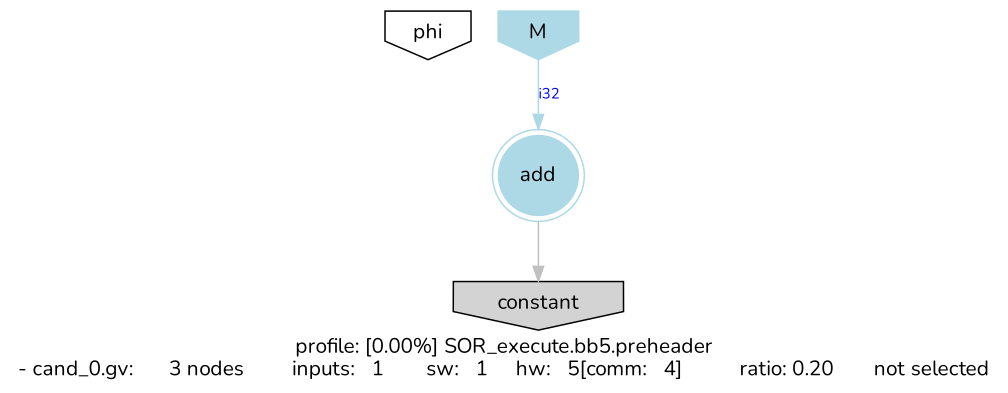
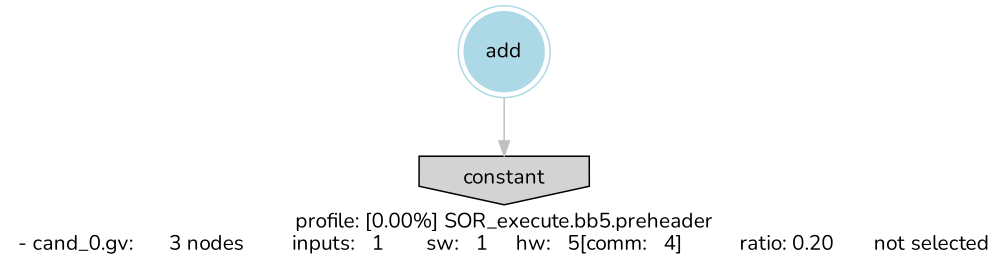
  digraph {
    fontname=Nunito
    label="profile: [0.00%] SOR_execute.bb5.preheader\n- cand_0.gv: 	   3 nodes 	 inputs:   1 	 sw:   1 	 hw:   5[comm:   4] 	 ratio: 0.20 	 not selected"
    node [fontname=Nunito rank=source shape=invhouse style=filled]
    edge [fontname=Nunito fontsize=10]
-   n1 [label=phi style=""]
    n2 [color=lightblue label=add rank=sink shape=doublecircle]
    n3 [bgcolor=lightblue label=constant]
-   n4 [color=lightblue label=M]
    n2 -> n3 [color=gray]
-   n4 -> n2 [color=lightblue fontcolor=blue label=i32]
  }
